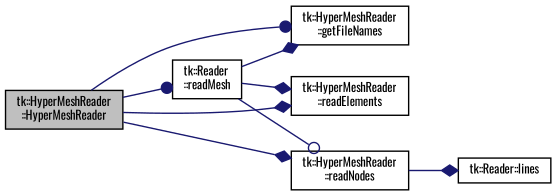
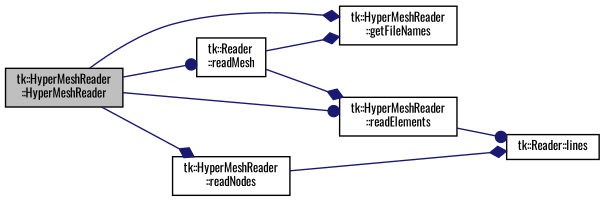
  digraph {
    fontname=Oswald
    rankdir=LR
    node [color=black fontname=Oswald fontsize=9 shape=record]
    edge [arrowhead=diamond color=midnightblue fontname=Oswald fontsize=9 labelfontname="sans-serif" labelfontsize=9 style=solid]
    n1 [fillcolor=grey75 fontcolor=black height=0.2 label="tk::HyperMeshReader\l::HyperMeshReader" style=filled width=0.4]
    n2 [height=0.2 label="tk::HyperMeshReader\l::getFileNames" width=0.4]
    n3 [height=0.2 label="tk::HyperMeshReader\l::readElements" width=0.4]
    n4 [height=0.2 label="tk::Reader\l::readMesh" width=0.4]
    n5 [height=0.2 label="tk::HyperMeshReader\l::readNodes" width=0.4]
    n6 [height=0.2 label="tk::Reader::lines" width=0.4]
-   n1 -> n2 [arrowhead=dot]
-   n1 -> n3
+   n1 -> n2
+   n1 -> n3 [arrowhead=dot]
    n1 -> n4 [arrowhead=dot]
    n1 -> n5
+   n3 -> n6 [arrowhead=dot]
    n4 -> n2
    n4 -> n3
-   n4 -> n5 [arrowhead=odot]
    n5 -> n6
  }
